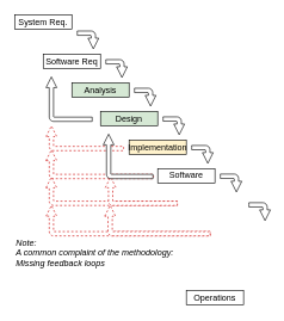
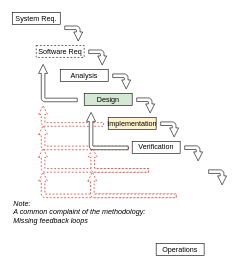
  <mxCell id="0" />
  <mxCell id="1" parent="0" />
  <mxCell id="2" value="System Req." style="rounded=0;whiteSpace=wrap;html=1;" vertex="1" parent="1"><mxGeometry x="20" y="20" width="80" height="20" as="geometry" /></mxCell>
  <mxCell id="3" value="Design" style="rounded=0;whiteSpace=wrap;html=1;fillColor=#d5e8d4;" vertex="1" parent="1"><mxGeometry x="140" y="155" width="80" height="20" as="geometry" /></mxCell>
  <mxCell id="4" value="" style="html=1;shadow=0;dashed=0;align=center;verticalAlign=middle;shape=mxgraph.arrows2.bendArrow;dy=3;dx=15;notch=0;arrowHead=15;rounded=1;rotation=90;" vertex="1" parent="1"><mxGeometry x="190" y="120" width="25" height="30" as="geometry" /></mxCell>
  <mxCell id="5" value="Implementation" style="rounded=0;whiteSpace=wrap;html=1;fillColor=#fff2cc;" vertex="1" parent="1"><mxGeometry x="180" y="195" width="80" height="20" as="geometry" /></mxCell>
- <mxCell id="6" value="Software" style="rounded=0;whiteSpace=wrap;html=1;" vertex="1" parent="1"><mxGeometry x="220" y="235" width="80" height="20" as="geometry" /></mxCell>
+ <mxCell id="6" value="Verification" style="rounded=0;whiteSpace=wrap;html=1;" vertex="1" parent="1"><mxGeometry x="220" y="235" width="80" height="20" as="geometry" /></mxCell>
  <mxCell id="7" value="Operations&lt;br&gt;" style="rounded=0;whiteSpace=wrap;html=1;" vertex="1" parent="1"><mxGeometry x="260" y="405.63" width="80" height="20" as="geometry" /></mxCell>
- <mxCell id="8" value="Software Req" style="rounded=0;whiteSpace=wrap;html=1;" vertex="1" parent="1"><mxGeometry x="60" y="75" width="80" height="20" as="geometry" /></mxCell>
- <mxCell id="9" value="Analysis" style="rounded=0;whiteSpace=wrap;html=1;fillColor=#d5e8d4;" vertex="1" parent="1"><mxGeometry x="100" y="115" width="80" height="20" as="geometry" /></mxCell>
+ <mxCell id="8" value="Software Req" style="rounded=0;whiteSpace=wrap;html=1;dashed=1;" vertex="1" parent="1"><mxGeometry x="60" y="75" width="80" height="20" as="geometry" /></mxCell>
+ <mxCell id="9" value="Analysis" style="rounded=0;whiteSpace=wrap;html=1;" vertex="1" parent="1"><mxGeometry x="100" y="115" width="80" height="20" as="geometry" /></mxCell>
  <mxCell id="10" value="" style="html=1;shadow=0;dashed=0;align=center;verticalAlign=middle;shape=mxgraph.arrows2.bendArrow;dy=3;dx=15;notch=0;arrowHead=15;rounded=1;rotation=90;" vertex="1" parent="1"><mxGeometry x="230" y="160" width="25" height="30" as="geometry" /></mxCell>
  <mxCell id="11" value="" style="html=1;shadow=0;dashed=0;align=center;verticalAlign=middle;shape=mxgraph.arrows2.bendArrow;dy=3;dx=15;notch=0;arrowHead=15;rounded=1;rotation=90;" vertex="1" parent="1"><mxGeometry x="270" y="200" width="25" height="30" as="geometry" /></mxCell>
  <mxCell id="12" value="" style="html=1;shadow=0;dashed=0;align=center;verticalAlign=middle;shape=mxgraph.arrows2.bendArrow;dy=3;dx=15;notch=0;arrowHead=15;rounded=1;rotation=90;" vertex="1" parent="1"><mxGeometry x="310" y="240" width="25" height="30" as="geometry" /></mxCell>
  <mxCell id="13" value="" style="html=1;shadow=0;dashed=0;align=center;verticalAlign=middle;shape=mxgraph.arrows2.bendArrow;dy=3;dx=15;notch=0;arrowHead=15;rounded=1;rotation=90;" vertex="1" parent="1"><mxGeometry x="350" y="280" width="25" height="30" as="geometry" /></mxCell>
  <mxCell id="14" value="" style="html=1;shadow=0;dashed=0;align=center;verticalAlign=middle;shape=mxgraph.arrows2.bendArrow;dy=3;dx=15;notch=0;arrowHead=15;rounded=1;rotation=90;" vertex="1" parent="1"><mxGeometry x="150" y="80" width="25" height="30" as="geometry" /></mxCell>
  <mxCell id="15" value="" style="html=1;shadow=0;dashed=0;align=center;verticalAlign=middle;shape=mxgraph.arrows2.bendArrow;dy=3;dx=15;notch=0;arrowHead=15;rounded=1;rotation=90;" vertex="1" parent="1"><mxGeometry x="110" y="40" width="25" height="30" as="geometry" /></mxCell>
  <mxCell id="16" value="" style="html=1;shadow=0;dashed=0;align=center;verticalAlign=middle;shape=mxgraph.arrows2.bendArrow;dy=3;dx=15;notch=0;arrowHead=15;rounded=1;rotation=-90;" vertex="1" parent="1"><mxGeometry x="65" y="105.5" width="62.25" height="64.5" as="geometry" /></mxCell>
  <mxCell id="17" value="" style="html=1;shadow=0;dashed=1;align=center;verticalAlign=middle;shape=mxgraph.arrows2.bendArrow;dy=3;dx=15;notch=0;arrowHead=15;rounded=1;rotation=-90;strokeColor=#CC0000;" vertex="1" parent="1"><mxGeometry x="100.81" y="138.27" width="34.56" height="108.4" as="geometry" /></mxCell>
  <mxCell id="18" value="" style="html=1;shadow=0;dashed=1;align=center;verticalAlign=middle;shape=mxgraph.arrows2.bendArrow;dy=3;dx=15;notch=0;arrowHead=15;rounded=1;rotation=-90;strokeColor=#CC0000;" vertex="1" parent="1"><mxGeometry x="118.86" y="153.72" width="40.18" height="150.12" as="geometry" /></mxCell>
  <mxCell id="19" value="" style="html=1;shadow=0;dashed=1;align=center;verticalAlign=middle;shape=mxgraph.arrows2.bendArrow;dy=3;dx=15;notch=0;arrowHead=15;rounded=1;rotation=-90;strokeColor=#CC0000;" vertex="1" parent="1"><mxGeometry x="135.63" y="174.88" width="39.75" height="183.25" as="geometry" /></mxCell>
  <mxCell id="20" value="" style="html=1;shadow=0;dashed=1;align=center;verticalAlign=middle;shape=mxgraph.arrows2.bendArrow;dy=3;dx=15;notch=0;arrowHead=15;rounded=1;rotation=-90;strokeColor=#CC0000;" vertex="1" parent="1"><mxGeometry x="157.37" y="192.87" width="42.5" height="229.5" as="geometry" /></mxCell>
  <mxCell id="21" value="" style="html=1;shadow=0;dashed=1;align=center;verticalAlign=middle;shape=mxgraph.arrows2.bendArrow;dy=3;dx=15;notch=0;arrowHead=15;rounded=1;rotation=-90;strokeColor=#CC0000;" vertex="1" parent="1"><mxGeometry x="198.43" y="233.93" width="42.5" height="147.37" as="geometry" /></mxCell>
  <mxCell id="22" value="" style="html=1;shadow=0;dashed=1;align=center;verticalAlign=middle;shape=mxgraph.arrows2.bendArrow;dy=3;dx=15;notch=0;arrowHead=15;rounded=1;rotation=-90;strokeColor=#CC0000;" vertex="1" parent="1"><mxGeometry x="177.16" y="216.11" width="39.75" height="100.78" as="geometry" /></mxCell>
  <mxCell id="23" value="" style="html=1;shadow=0;dashed=0;align=center;verticalAlign=middle;shape=mxgraph.arrows2.bendArrow;dy=3;dx=15;notch=0;arrowHead=15;rounded=1;rotation=-90;" vertex="1" parent="1"><mxGeometry x="147.5" y="183" width="62.25" height="69.5" as="geometry" /></mxCell>
  <mxCell id="24" value="&lt;i&gt;Note:&lt;br&gt;A common complaint of the methodology: &lt;br&gt;Missing feedback loops&lt;/i&gt;" style="text;html=1;strokeColor=none;fillColor=none;align=left;verticalAlign=middle;whiteSpace=wrap;rounded=0;dashed=1;fontSize=12;labelBackgroundColor=none;" vertex="1" parent="1"><mxGeometry x="20" y="330.62" width="260" height="44.38" as="geometry" /></mxCell>
